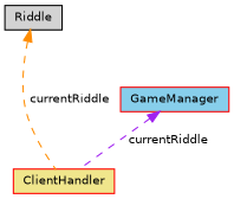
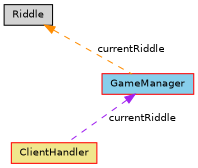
  digraph {
    node [color=red fontname=Helvetica fontsize=10 shape=record style=filled]
    edge [dir=back fontname=Helvetica fontsize=10 labelfontname=Helvetica labelfontsize=10 style=dashed]
    n1 [fillcolor=khaki fontcolor=black height=0.2 label=ClientHandler width=0.4]
    n2 [fillcolor=skyblue height=0.2 label=GameManager width=0.4]
    n3 [color=black fillcolor=lightgrey height=0.2 label=Riddle width=0.4]
    n2 -> n1 [color=purple label=" currentRiddle"]
-   n3 -> n1 [color=darkorange label=" currentRiddle"]
+   n3 -> n2 [color=darkorange label=" currentRiddle"]
  }
